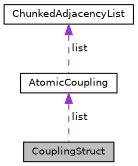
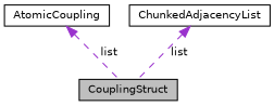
  digraph {
    node [color=black fillcolor=white fontname=Helvetica fontsize=10 shape=record style=filled]
    edge [color=darkorchid3 dir=back fontname=Helvetica fontsize=10 labelfontname=Helvetica labelfontsize=10 style=dashed]
    n1 [fillcolor=grey75 fontcolor=black height=0.2 label=CouplingStruct width=0.4]
    n2 [height=0.2 label=AtomicCoupling width=0.4]
    n3 [height=0.2 label=ChunkedAdjacencyList width=0.4]
    n2 -> n1 [label=" list"]
-   n3 -> n2 [label=" list"]
+   n3 -> n1 [label=" list"]
  }
